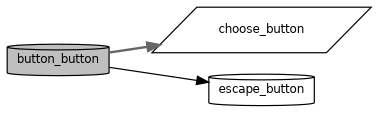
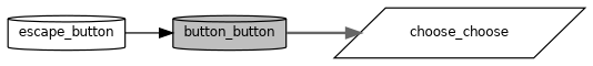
  digraph {
    rankdir=LR
    node [color=black fillcolor=white fontname=Helvetica fontsize=10 shape=cylinder style=filled]
    edge [fontname=Helvetica fontsize=10 labelfontname=Helvetica labelfontsize=10]
    n1 [fillcolor=grey75 fontcolor=black height=0.2 label=button_button width=0.4]
-   n2 [height=0.2 label=choose_button shape=parallelogram width=0.4]
+   n2 [height=0.2 label=choose_choose shape=parallelogram width=0.4]
    n3 [height=0.2 label=escape_button width=0.4]
    n1 -> n2 [color=gray40 style=bold]
-   n1 -> n3 [color=black style=solid]
+   n3 -> n1 [color=black style=solid]
  }
